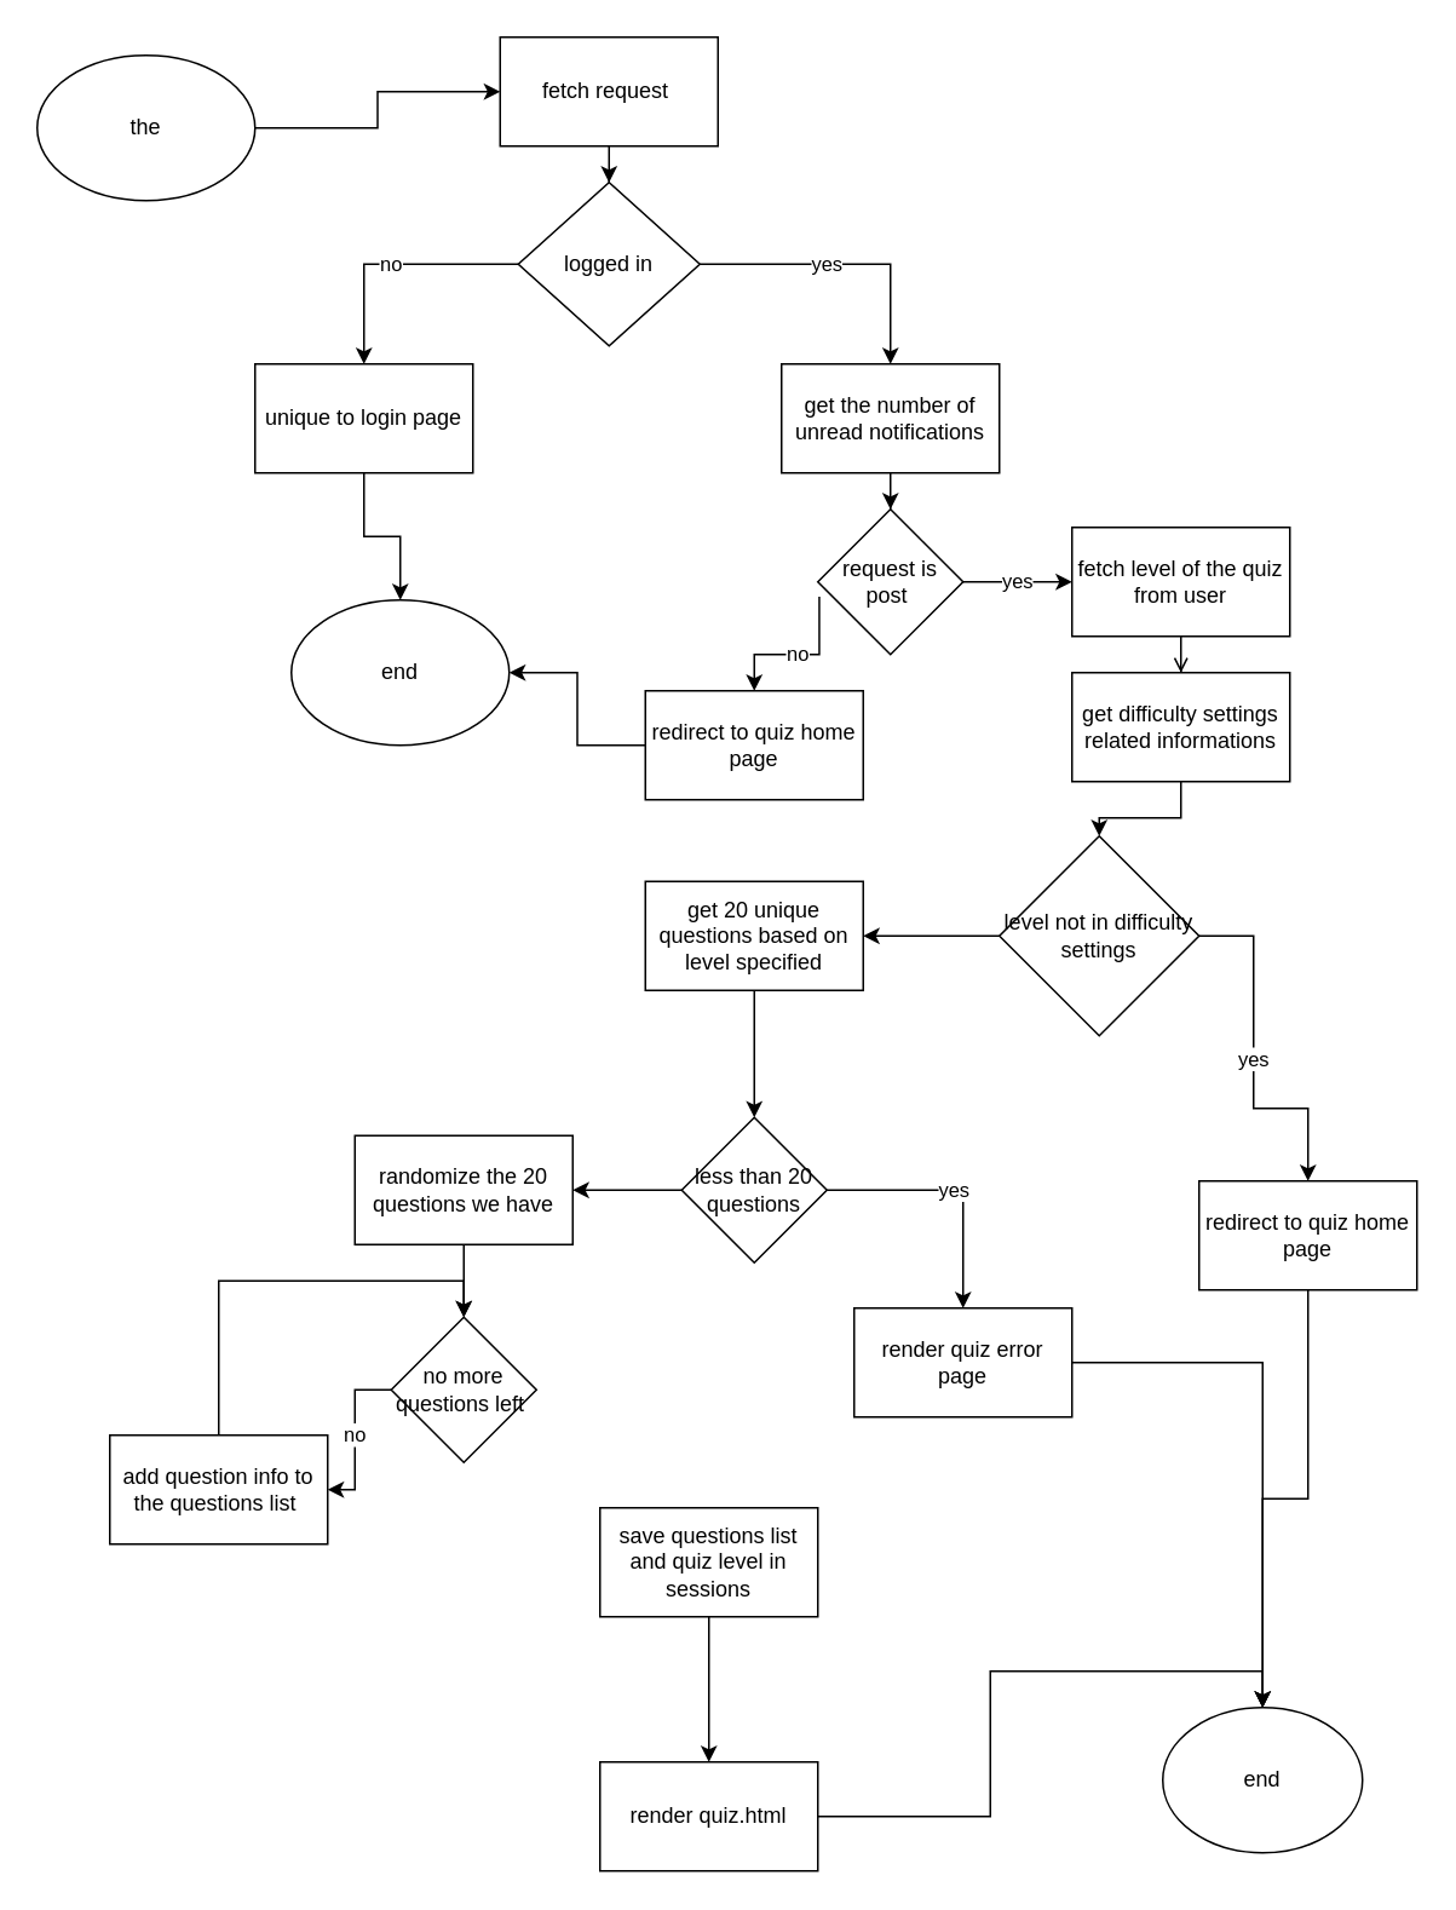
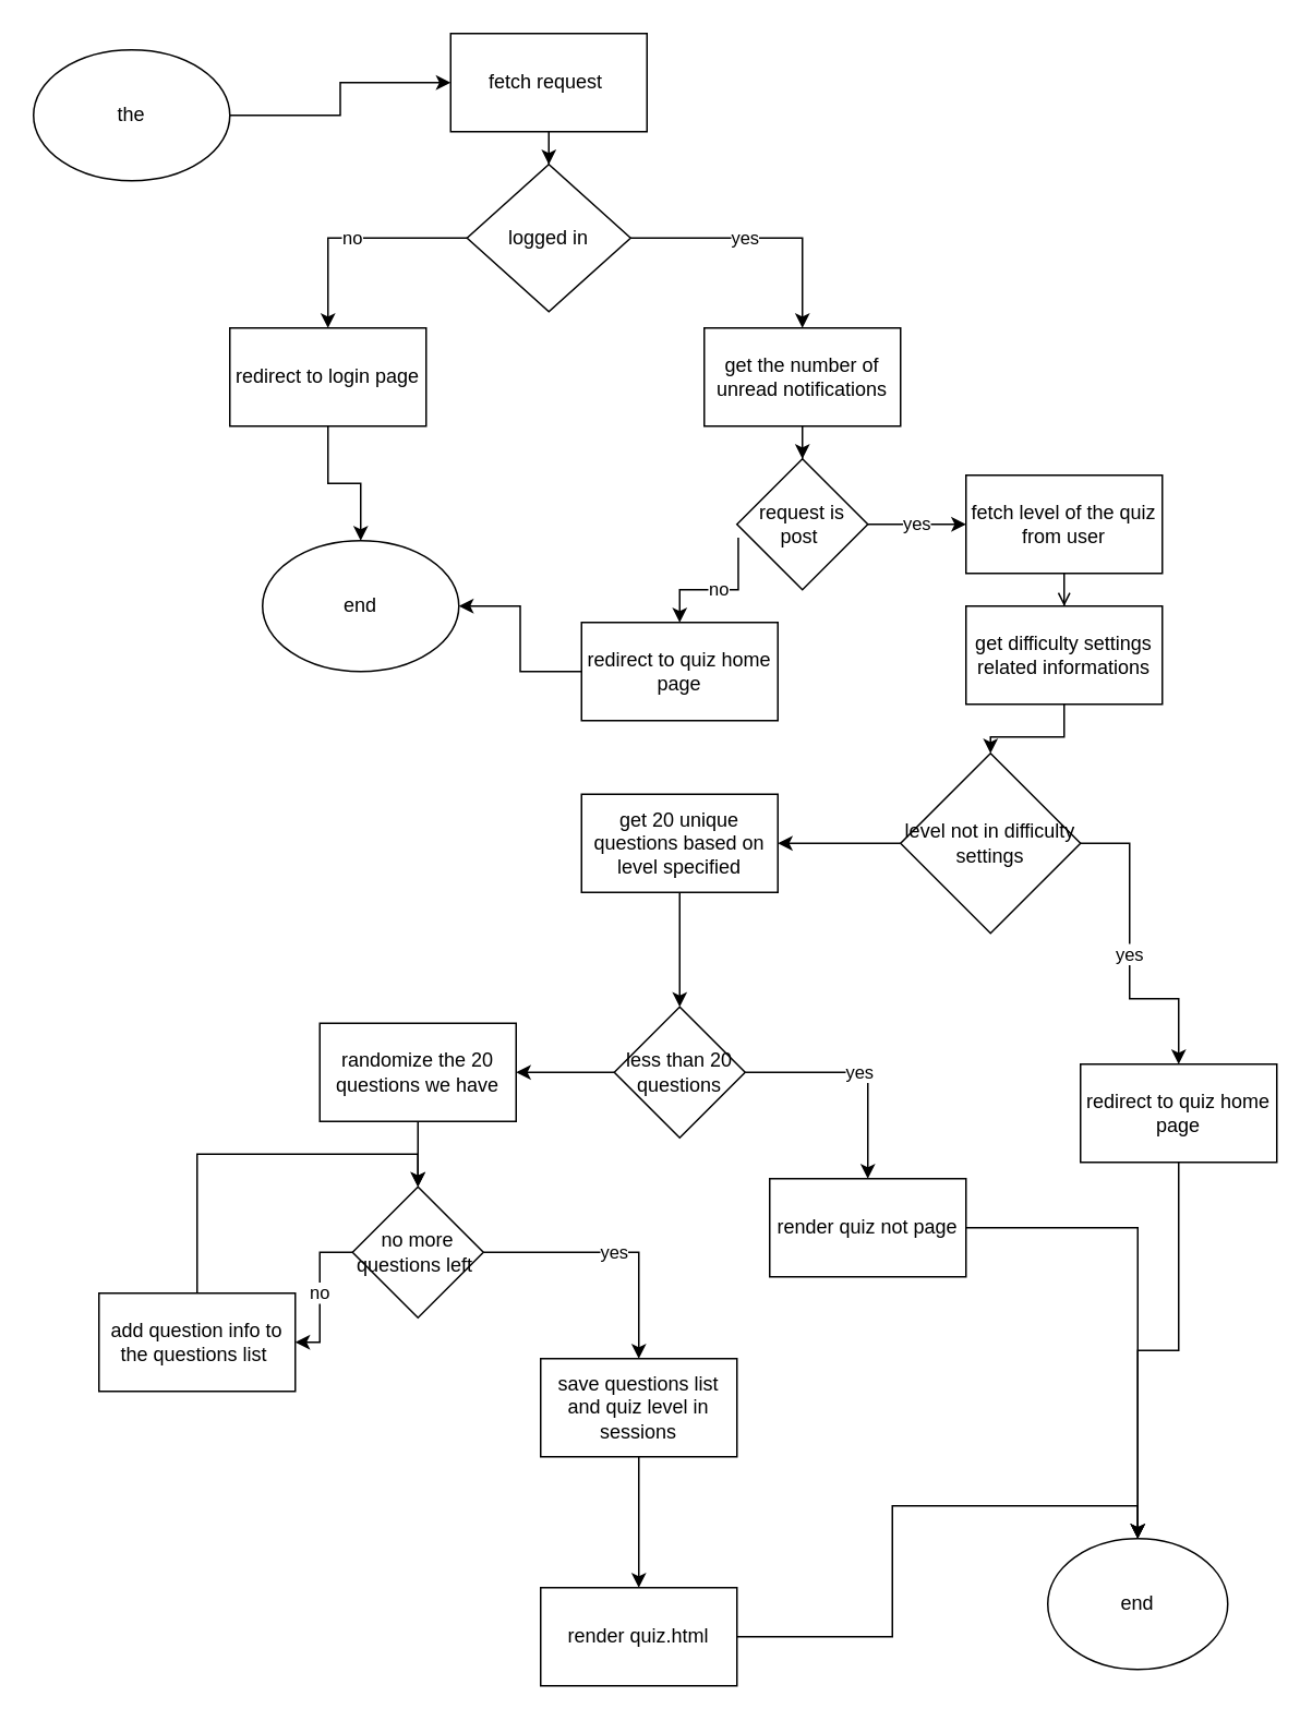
  <mxCell id="0" />
  <mxCell id="1" parent="0" />
  <mxCell id="2" style="edgeStyle=orthogonalEdgeStyle;rounded=0;orthogonalLoop=1;jettySize=auto;html=1;entryX=0;entryY=0.5;entryDx=0;entryDy=0;" parent="1" source="3" target="5" edge="1"><mxGeometry relative="1" as="geometry" /></mxCell>
  <mxCell id="3" value="the" style="ellipse;whiteSpace=wrap;html=1;" parent="1" vertex="1"><mxGeometry x="20" y="30" width="120" height="80" as="geometry" /></mxCell>
  <mxCell id="4" value="" style="edgeStyle=orthogonalEdgeStyle;rounded=0;orthogonalLoop=1;jettySize=auto;html=1;" parent="1" source="5" target="8" edge="1"><mxGeometry relative="1" as="geometry"><mxPoint x="290" y="190" as="targetPoint" /></mxGeometry></mxCell>
  <mxCell id="5" value="fetch request&amp;nbsp;" style="rounded=0;whiteSpace=wrap;html=1;" parent="1" vertex="1"><mxGeometry x="275" y="20" width="120" height="60" as="geometry" /></mxCell>
  <mxCell id="6" value="yes" style="edgeStyle=orthogonalEdgeStyle;rounded=0;orthogonalLoop=1;jettySize=auto;html=1;entryX=0.5;entryY=0;entryDx=0;entryDy=0;" parent="1" source="8" target="10" edge="1"><mxGeometry x="-0.125" relative="1" as="geometry"><Array as="points"><mxPoint x="490" y="145" /></Array><mxPoint as="offset" /></mxGeometry></mxCell>
  <mxCell id="7" value="no" style="edgeStyle=orthogonalEdgeStyle;rounded=0;orthogonalLoop=1;jettySize=auto;html=1;exitX=0;exitY=0.5;exitDx=0;exitDy=0;entryX=0.5;entryY=0;entryDx=0;entryDy=0;" parent="1" source="8" target="12" edge="1"><mxGeometry relative="1" as="geometry" /></mxCell>
  <mxCell id="8" value="logged in" style="rhombus;whiteSpace=wrap;html=1;" parent="1" vertex="1"><mxGeometry x="285" y="100" width="100" height="90" as="geometry" /></mxCell>
  <mxCell id="9" value="" style="edgeStyle=orthogonalEdgeStyle;rounded=0;orthogonalLoop=1;jettySize=auto;html=1;" parent="1" source="10" target="15" edge="1"><mxGeometry relative="1" as="geometry" /></mxCell>
  <mxCell id="10" value="get the number of unread notifications" style="whiteSpace=wrap;html=1;" parent="1" vertex="1"><mxGeometry x="430" y="200" width="120" height="60" as="geometry" /></mxCell>
  <mxCell id="11" value="" style="edgeStyle=orthogonalEdgeStyle;rounded=0;orthogonalLoop=1;jettySize=auto;html=1;" parent="1" source="12" target="44" edge="1"><mxGeometry relative="1" as="geometry" /></mxCell>
- <mxCell id="12" value="unique to login page" style="rounded=0;whiteSpace=wrap;html=1;" parent="1" vertex="1"><mxGeometry x="140" y="200" width="120" height="60" as="geometry" /></mxCell>
+ <mxCell id="12" value="redirect to login page" style="rounded=0;whiteSpace=wrap;html=1;" parent="1" vertex="1"><mxGeometry x="140" y="200" width="120" height="60" as="geometry" /></mxCell>
  <mxCell id="13" value="yes" style="edgeStyle=orthogonalEdgeStyle;rounded=0;orthogonalLoop=1;jettySize=auto;html=1;" parent="1" source="15" target="17" edge="1"><mxGeometry relative="1" as="geometry" /></mxCell>
  <mxCell id="14" value="no" style="edgeStyle=orthogonalEdgeStyle;rounded=0;orthogonalLoop=1;jettySize=auto;html=1;exitX=0.01;exitY=0.602;exitDx=0;exitDy=0;exitPerimeter=0;" edge="1" parent="1" source="15" target="46"><mxGeometry relative="1" as="geometry"><Array as="points"><mxPoint x="451" y="360" /><mxPoint x="415" y="360" /></Array></mxGeometry></mxCell>
  <mxCell id="15" value="request is post&amp;nbsp;" style="rhombus;whiteSpace=wrap;html=1;" parent="1" vertex="1"><mxGeometry x="450" y="280" width="80" height="80" as="geometry" /></mxCell>
  <mxCell id="16" value="" style="edgeStyle=orthogonalEdgeStyle;rounded=0;orthogonalLoop=1;jettySize=auto;html=1;endArrow=open;" parent="1" source="17" target="19" edge="1"><mxGeometry relative="1" as="geometry" /></mxCell>
  <mxCell id="17" value="fetch level of the quiz from user" style="whiteSpace=wrap;html=1;" parent="1" vertex="1"><mxGeometry x="590" y="290" width="120" height="60" as="geometry" /></mxCell>
  <mxCell id="18" value="" style="edgeStyle=orthogonalEdgeStyle;rounded=0;orthogonalLoop=1;jettySize=auto;html=1;" parent="1" source="19" target="22" edge="1"><mxGeometry relative="1" as="geometry"><mxPoint x="650" y="510" as="targetPoint" /></mxGeometry></mxCell>
  <mxCell id="19" value="get difficulty settings related informations" style="whiteSpace=wrap;html=1;" parent="1" vertex="1"><mxGeometry x="590" y="370" width="120" height="60" as="geometry" /></mxCell>
  <mxCell id="20" value="yes" style="edgeStyle=orthogonalEdgeStyle;rounded=0;orthogonalLoop=1;jettySize=auto;html=1;" parent="1" source="22" target="24" edge="1"><mxGeometry relative="1" as="geometry"><Array as="points"><mxPoint x="690" y="515" /><mxPoint x="690" y="610" /><mxPoint x="720" y="610" /></Array></mxGeometry></mxCell>
  <mxCell id="21" value="" style="edgeStyle=orthogonalEdgeStyle;rounded=0;orthogonalLoop=1;jettySize=auto;html=1;" parent="1" source="22" target="26" edge="1"><mxGeometry relative="1" as="geometry" /></mxCell>
  <mxCell id="22" value="level not in difficulty settings" style="rhombus;whiteSpace=wrap;html=1;" parent="1" vertex="1"><mxGeometry x="550" y="460" width="110" height="110" as="geometry" /></mxCell>
  <mxCell id="23" style="edgeStyle=orthogonalEdgeStyle;rounded=0;orthogonalLoop=1;jettySize=auto;html=1;entryX=0.5;entryY=0;entryDx=0;entryDy=0;" parent="1" source="24" target="43" edge="1"><mxGeometry relative="1" as="geometry"><mxPoint x="740" y="860" as="targetPoint" /></mxGeometry></mxCell>
  <mxCell id="24" value="redirect to quiz home page" style="whiteSpace=wrap;html=1;" parent="1" vertex="1"><mxGeometry x="660" y="650" width="120" height="60" as="geometry" /></mxCell>
  <mxCell id="25" value="" style="edgeStyle=orthogonalEdgeStyle;rounded=0;orthogonalLoop=1;jettySize=auto;html=1;" parent="1" source="26" target="29" edge="1"><mxGeometry relative="1" as="geometry" /></mxCell>
  <mxCell id="26" value="get 20 unique questions based on level specified" style="whiteSpace=wrap;html=1;" parent="1" vertex="1"><mxGeometry x="355" y="485" width="120" height="60" as="geometry" /></mxCell>
  <mxCell id="27" value="yes" style="edgeStyle=orthogonalEdgeStyle;rounded=0;orthogonalLoop=1;jettySize=auto;html=1;" parent="1" source="29" target="31" edge="1"><mxGeometry relative="1" as="geometry" /></mxCell>
  <mxCell id="28" value="" style="edgeStyle=orthogonalEdgeStyle;rounded=0;orthogonalLoop=1;jettySize=auto;html=1;" parent="1" source="29" target="33" edge="1"><mxGeometry relative="1" as="geometry" /></mxCell>
  <mxCell id="29" value="less than 20 questions" style="rhombus;whiteSpace=wrap;html=1;" parent="1" vertex="1"><mxGeometry x="375" y="615" width="80" height="80" as="geometry" /></mxCell>
  <mxCell id="30" style="edgeStyle=orthogonalEdgeStyle;rounded=0;orthogonalLoop=1;jettySize=auto;html=1;" parent="1" source="31" target="43" edge="1"><mxGeometry relative="1" as="geometry" /></mxCell>
- <mxCell id="31" value="render quiz error page" style="whiteSpace=wrap;html=1;" parent="1" vertex="1"><mxGeometry x="470" y="720" width="120" height="60" as="geometry" /></mxCell>
+ <mxCell id="31" value="render quiz not page" style="whiteSpace=wrap;html=1;" parent="1" vertex="1"><mxGeometry x="470" y="720" width="120" height="60" as="geometry" /></mxCell>
  <mxCell id="32" value="" style="edgeStyle=orthogonalEdgeStyle;rounded=0;orthogonalLoop=1;jettySize=auto;html=1;" parent="1" source="33" target="36" edge="1"><mxGeometry relative="1" as="geometry"><mxPoint x="255" y="765" as="targetPoint" /></mxGeometry></mxCell>
  <mxCell id="33" value="randomize the 20 questions we have" style="whiteSpace=wrap;html=1;" parent="1" vertex="1"><mxGeometry x="195" y="625" width="120" height="60" as="geometry" /></mxCell>
  <mxCell id="34" value="no" style="edgeStyle=orthogonalEdgeStyle;rounded=0;orthogonalLoop=1;jettySize=auto;html=1;" parent="1" source="36" target="38" edge="1"><mxGeometry relative="1" as="geometry" /></mxCell>
+ <mxCell id="35" value="yes" style="edgeStyle=orthogonalEdgeStyle;rounded=0;orthogonalLoop=1;jettySize=auto;html=1;" parent="1" source="36" target="40" edge="1"><mxGeometry relative="1" as="geometry" /></mxCell>
  <mxCell id="36" value="no more questions left&amp;nbsp;" style="rhombus;whiteSpace=wrap;html=1;" parent="1" vertex="1"><mxGeometry x="215" y="725" width="80" height="80" as="geometry" /></mxCell>
  <mxCell id="37" style="edgeStyle=orthogonalEdgeStyle;rounded=0;orthogonalLoop=1;jettySize=auto;html=1;entryX=0.5;entryY=0;entryDx=0;entryDy=0;exitX=0.5;exitY=0;exitDx=0;exitDy=0;" parent="1" source="38" target="36" edge="1"><mxGeometry relative="1" as="geometry"><Array as="points"><mxPoint x="120" y="705" /><mxPoint x="255" y="705" /></Array></mxGeometry></mxCell>
  <mxCell id="38" value="add question info to the questions list&amp;nbsp;" style="whiteSpace=wrap;html=1;" parent="1" vertex="1"><mxGeometry x="60" y="790" width="120" height="60" as="geometry" /></mxCell>
  <mxCell id="39" value="" style="edgeStyle=orthogonalEdgeStyle;rounded=0;orthogonalLoop=1;jettySize=auto;html=1;" parent="1" source="40" target="42" edge="1"><mxGeometry relative="1" as="geometry" /></mxCell>
  <mxCell id="40" value="save questions list and quiz level in sessions" style="whiteSpace=wrap;html=1;" parent="1" vertex="1"><mxGeometry x="330" y="830" width="120" height="60" as="geometry" /></mxCell>
  <mxCell id="41" value="" style="edgeStyle=orthogonalEdgeStyle;rounded=0;orthogonalLoop=1;jettySize=auto;html=1;entryX=0.5;entryY=0;entryDx=0;entryDy=0;" parent="1" source="42" target="43" edge="1"><mxGeometry relative="1" as="geometry" /></mxCell>
  <mxCell id="42" value="render quiz.html" style="whiteSpace=wrap;html=1;" parent="1" vertex="1"><mxGeometry x="330" y="970" width="120" height="60" as="geometry" /></mxCell>
  <mxCell id="43" value="end" style="ellipse;whiteSpace=wrap;html=1;" parent="1" vertex="1"><mxGeometry x="640" y="940" width="110" height="80" as="geometry" /></mxCell>
  <mxCell id="44" value="end" style="ellipse;whiteSpace=wrap;html=1;rounded=0;" parent="1" vertex="1"><mxGeometry x="160" y="330" width="120" height="80" as="geometry" /></mxCell>
  <mxCell id="45" style="edgeStyle=orthogonalEdgeStyle;rounded=0;orthogonalLoop=1;jettySize=auto;html=1;" edge="1" parent="1" source="46" target="44"><mxGeometry relative="1" as="geometry" /></mxCell>
  <mxCell id="46" value="redirect to quiz home page" style="whiteSpace=wrap;html=1;" vertex="1" parent="1"><mxGeometry x="355" y="380" width="120" height="60" as="geometry" /></mxCell>
